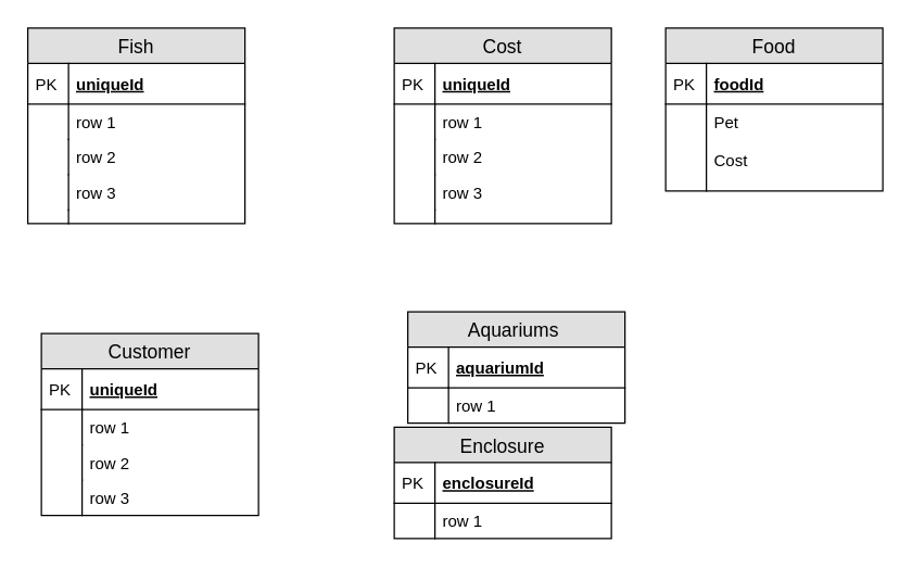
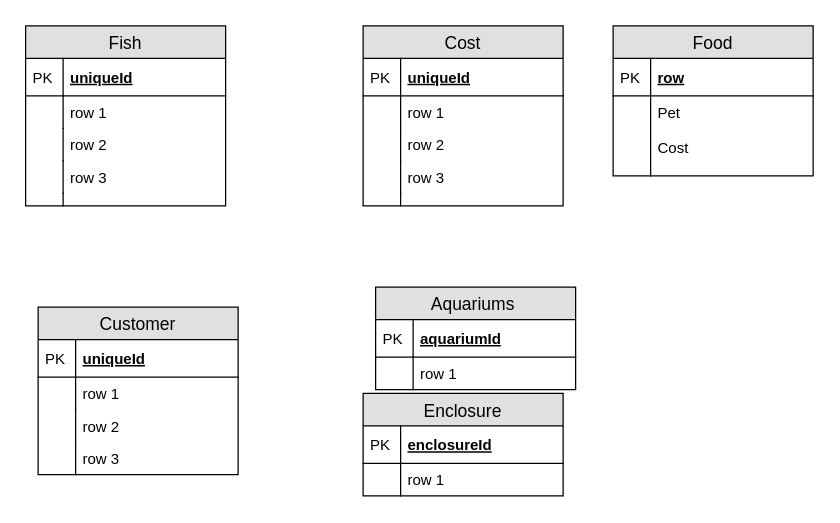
  <mxCell id="0" />
  <mxCell id="1" parent="0" />
  <mxCell id="2" value="Fish" style="swimlane;fontStyle=0;childLayout=stackLayout;horizontal=1;startSize=26;fillColor=#e0e0e0;horizontalStack=0;resizeParent=1;resizeParentMax=0;resizeLast=0;collapsible=1;marginBottom=0;swimlaneFillColor=#ffffff;align=center;fontSize=14;" vertex="1" parent="1"><mxGeometry x="20" y="20" width="160" height="144" as="geometry" /></mxCell>
  <mxCell id="3" value="uniqueId" style="shape=partialRectangle;top=0;left=0;right=0;bottom=1;align=left;verticalAlign=middle;fillColor=none;spacingLeft=34;spacingRight=4;overflow=hidden;rotatable=0;points=[[0,0.5],[1,0.5]];portConstraint=eastwest;dropTarget=0;fontStyle=5;fontSize=12;" vertex="1" parent="2"><mxGeometry y="26" width="160" height="30" as="geometry" /></mxCell>
  <mxCell id="4" value="PK" style="shape=partialRectangle;top=0;left=0;bottom=0;fillColor=none;align=left;verticalAlign=middle;spacingLeft=4;spacingRight=4;overflow=hidden;rotatable=0;points=[];portConstraint=eastwest;part=1;fontSize=12;" vertex="1" connectable="0" parent="3"><mxGeometry width="30" height="30" as="geometry" /></mxCell>
  <mxCell id="5" value="row 1" style="shape=partialRectangle;top=0;left=0;right=0;bottom=0;align=left;verticalAlign=top;fillColor=none;spacingLeft=34;spacingRight=4;overflow=hidden;rotatable=0;points=[[0,0.5],[1,0.5]];portConstraint=eastwest;dropTarget=0;fontSize=12;" vertex="1" parent="2"><mxGeometry y="56" width="160" height="26" as="geometry" /></mxCell>
  <mxCell id="6" value="" style="shape=partialRectangle;top=0;left=0;bottom=0;fillColor=none;align=left;verticalAlign=top;spacingLeft=4;spacingRight=4;overflow=hidden;rotatable=0;points=[];portConstraint=eastwest;part=1;fontSize=12;" vertex="1" connectable="0" parent="5"><mxGeometry width="30" height="26" as="geometry" /></mxCell>
  <mxCell id="7" value="row 2" style="shape=partialRectangle;top=0;left=0;right=0;bottom=0;align=left;verticalAlign=top;fillColor=none;spacingLeft=34;spacingRight=4;overflow=hidden;rotatable=0;points=[[0,0.5],[1,0.5]];portConstraint=eastwest;dropTarget=0;fontSize=12;" vertex="1" parent="2"><mxGeometry y="82" width="160" height="26" as="geometry" /></mxCell>
  <mxCell id="8" value="" style="shape=partialRectangle;top=0;left=0;bottom=0;fillColor=none;align=left;verticalAlign=top;spacingLeft=4;spacingRight=4;overflow=hidden;rotatable=0;points=[];portConstraint=eastwest;part=1;fontSize=12;" vertex="1" connectable="0" parent="7"><mxGeometry width="30" height="26" as="geometry" /></mxCell>
  <mxCell id="9" value="row 3" style="shape=partialRectangle;top=0;left=0;right=0;bottom=0;align=left;verticalAlign=top;fillColor=none;spacingLeft=34;spacingRight=4;overflow=hidden;rotatable=0;points=[[0,0.5],[1,0.5]];portConstraint=eastwest;dropTarget=0;fontSize=12;" vertex="1" parent="2"><mxGeometry y="108" width="160" height="26" as="geometry" /></mxCell>
  <mxCell id="10" value="" style="shape=partialRectangle;top=0;left=0;bottom=0;fillColor=none;align=left;verticalAlign=top;spacingLeft=4;spacingRight=4;overflow=hidden;rotatable=0;points=[];portConstraint=eastwest;part=1;fontSize=12;" vertex="1" connectable="0" parent="9"><mxGeometry width="30" height="26" as="geometry" /></mxCell>
  <mxCell id="11" value="" style="shape=partialRectangle;top=0;left=0;right=0;bottom=0;align=left;verticalAlign=top;fillColor=none;spacingLeft=34;spacingRight=4;overflow=hidden;rotatable=0;points=[[0,0.5],[1,0.5]];portConstraint=eastwest;dropTarget=0;fontSize=12;" vertex="1" parent="2"><mxGeometry y="134" width="160" height="10" as="geometry" /></mxCell>
  <mxCell id="12" value="" style="shape=partialRectangle;top=0;left=0;bottom=0;fillColor=none;align=left;verticalAlign=top;spacingLeft=4;spacingRight=4;overflow=hidden;rotatable=0;points=[];portConstraint=eastwest;part=1;fontSize=12;" vertex="1" connectable="0" parent="11"><mxGeometry width="30" height="10" as="geometry" /></mxCell>
  <mxCell id="13" value="Cost" style="swimlane;fontStyle=0;childLayout=stackLayout;horizontal=1;startSize=26;fillColor=#e0e0e0;horizontalStack=0;resizeParent=1;resizeParentMax=0;resizeLast=0;collapsible=1;marginBottom=0;swimlaneFillColor=#ffffff;align=center;fontSize=14;" vertex="1" parent="1"><mxGeometry x="290" y="20" width="160" height="144" as="geometry" /></mxCell>
  <mxCell id="14" value="uniqueId" style="shape=partialRectangle;top=0;left=0;right=0;bottom=1;align=left;verticalAlign=middle;fillColor=none;spacingLeft=34;spacingRight=4;overflow=hidden;rotatable=0;points=[[0,0.5],[1,0.5]];portConstraint=eastwest;dropTarget=0;fontStyle=5;fontSize=12;" vertex="1" parent="13"><mxGeometry y="26" width="160" height="30" as="geometry" /></mxCell>
  <mxCell id="15" value="PK" style="shape=partialRectangle;top=0;left=0;bottom=0;fillColor=none;align=left;verticalAlign=middle;spacingLeft=4;spacingRight=4;overflow=hidden;rotatable=0;points=[];portConstraint=eastwest;part=1;fontSize=12;" vertex="1" connectable="0" parent="14"><mxGeometry width="30" height="30" as="geometry" /></mxCell>
  <mxCell id="16" value="row 1" style="shape=partialRectangle;top=0;left=0;right=0;bottom=0;align=left;verticalAlign=top;fillColor=none;spacingLeft=34;spacingRight=4;overflow=hidden;rotatable=0;points=[[0,0.5],[1,0.5]];portConstraint=eastwest;dropTarget=0;fontSize=12;" vertex="1" parent="13"><mxGeometry y="56" width="160" height="26" as="geometry" /></mxCell>
  <mxCell id="17" value="" style="shape=partialRectangle;top=0;left=0;bottom=0;fillColor=none;align=left;verticalAlign=top;spacingLeft=4;spacingRight=4;overflow=hidden;rotatable=0;points=[];portConstraint=eastwest;part=1;fontSize=12;" vertex="1" connectable="0" parent="16"><mxGeometry width="30" height="26" as="geometry" /></mxCell>
  <mxCell id="18" value="row 2" style="shape=partialRectangle;top=0;left=0;right=0;bottom=0;align=left;verticalAlign=top;fillColor=none;spacingLeft=34;spacingRight=4;overflow=hidden;rotatable=0;points=[[0,0.5],[1,0.5]];portConstraint=eastwest;dropTarget=0;fontSize=12;" vertex="1" parent="13"><mxGeometry y="82" width="160" height="26" as="geometry" /></mxCell>
  <mxCell id="19" value="" style="shape=partialRectangle;top=0;left=0;bottom=0;fillColor=none;align=left;verticalAlign=top;spacingLeft=4;spacingRight=4;overflow=hidden;rotatable=0;points=[];portConstraint=eastwest;part=1;fontSize=12;" vertex="1" connectable="0" parent="18"><mxGeometry width="30" height="26" as="geometry" /></mxCell>
  <mxCell id="20" value="row 3" style="shape=partialRectangle;top=0;left=0;right=0;bottom=0;align=left;verticalAlign=top;fillColor=none;spacingLeft=34;spacingRight=4;overflow=hidden;rotatable=0;points=[[0,0.5],[1,0.5]];portConstraint=eastwest;dropTarget=0;fontSize=12;" vertex="1" parent="13"><mxGeometry y="108" width="160" height="26" as="geometry" /></mxCell>
  <mxCell id="21" value="" style="shape=partialRectangle;top=0;left=0;bottom=0;fillColor=none;align=left;verticalAlign=top;spacingLeft=4;spacingRight=4;overflow=hidden;rotatable=0;points=[];portConstraint=eastwest;part=1;fontSize=12;" vertex="1" connectable="0" parent="20"><mxGeometry width="30" height="26" as="geometry" /></mxCell>
  <mxCell id="22" value="" style="shape=partialRectangle;top=0;left=0;right=0;bottom=0;align=left;verticalAlign=top;fillColor=none;spacingLeft=34;spacingRight=4;overflow=hidden;rotatable=0;points=[[0,0.5],[1,0.5]];portConstraint=eastwest;dropTarget=0;fontSize=12;" vertex="1" parent="13"><mxGeometry y="134" width="160" height="10" as="geometry" /></mxCell>
  <mxCell id="23" value="" style="shape=partialRectangle;top=0;left=0;bottom=0;fillColor=none;align=left;verticalAlign=top;spacingLeft=4;spacingRight=4;overflow=hidden;rotatable=0;points=[];portConstraint=eastwest;part=1;fontSize=12;" vertex="1" connectable="0" parent="22"><mxGeometry width="30" height="10" as="geometry" /></mxCell>
  <mxCell id="24" value="Food" style="swimlane;fontStyle=0;childLayout=stackLayout;horizontal=1;startSize=26;fillColor=#e0e0e0;horizontalStack=0;resizeParent=1;resizeParentMax=0;resizeLast=0;collapsible=1;marginBottom=0;swimlaneFillColor=#ffffff;align=center;fontSize=14;" vertex="1" parent="1"><mxGeometry x="490" y="20" width="160" height="120" as="geometry" /></mxCell>
- <mxCell id="25" value="foodId" style="shape=partialRectangle;top=0;left=0;right=0;bottom=1;align=left;verticalAlign=middle;fillColor=none;spacingLeft=34;spacingRight=4;overflow=hidden;rotatable=0;points=[[0,0.5],[1,0.5]];portConstraint=eastwest;dropTarget=0;fontStyle=5;fontSize=12;" vertex="1" parent="24"><mxGeometry y="26" width="160" height="30" as="geometry" /></mxCell>
+ <mxCell id="25" value="row" style="shape=partialRectangle;top=0;left=0;right=0;bottom=1;align=left;verticalAlign=middle;fillColor=none;spacingLeft=34;spacingRight=4;overflow=hidden;rotatable=0;points=[[0,0.5],[1,0.5]];portConstraint=eastwest;dropTarget=0;fontStyle=5;fontSize=12;" vertex="1" parent="24"><mxGeometry y="26" width="160" height="30" as="geometry" /></mxCell>
  <mxCell id="26" value="PK" style="shape=partialRectangle;top=0;left=0;bottom=0;fillColor=none;align=left;verticalAlign=middle;spacingLeft=4;spacingRight=4;overflow=hidden;rotatable=0;points=[];portConstraint=eastwest;part=1;fontSize=12;" vertex="1" connectable="0" parent="25"><mxGeometry width="30" height="30" as="geometry" /></mxCell>
  <mxCell id="27" value="Pet&#10;&#10;Cost" style="shape=partialRectangle;top=0;left=0;right=0;bottom=0;align=left;verticalAlign=top;fillColor=none;spacingLeft=34;spacingRight=4;overflow=hidden;rotatable=0;points=[[0,0.5],[1,0.5]];portConstraint=eastwest;dropTarget=0;fontSize=12;" vertex="1" parent="24"><mxGeometry y="56" width="160" height="64" as="geometry" /></mxCell>
  <mxCell id="28" value="" style="shape=partialRectangle;top=0;left=0;bottom=0;fillColor=none;align=left;verticalAlign=top;spacingLeft=4;spacingRight=4;overflow=hidden;rotatable=0;points=[];portConstraint=eastwest;part=1;fontSize=12;" vertex="1" connectable="0" parent="27"><mxGeometry width="30" height="64" as="geometry" /></mxCell>
  <mxCell id="29" value="Customer" style="swimlane;fontStyle=0;childLayout=stackLayout;horizontal=1;startSize=26;fillColor=#e0e0e0;horizontalStack=0;resizeParent=1;resizeParentMax=0;resizeLast=0;collapsible=1;marginBottom=0;swimlaneFillColor=#ffffff;align=center;fontSize=14;" vertex="1" parent="1"><mxGeometry x="30" y="245" width="160" height="134" as="geometry" /></mxCell>
  <mxCell id="30" value="uniqueId" style="shape=partialRectangle;top=0;left=0;right=0;bottom=1;align=left;verticalAlign=middle;fillColor=none;spacingLeft=34;spacingRight=4;overflow=hidden;rotatable=0;points=[[0,0.5],[1,0.5]];portConstraint=eastwest;dropTarget=0;fontStyle=5;fontSize=12;" vertex="1" parent="29"><mxGeometry y="26" width="160" height="30" as="geometry" /></mxCell>
  <mxCell id="31" value="PK" style="shape=partialRectangle;top=0;left=0;bottom=0;fillColor=none;align=left;verticalAlign=middle;spacingLeft=4;spacingRight=4;overflow=hidden;rotatable=0;points=[];portConstraint=eastwest;part=1;fontSize=12;" vertex="1" connectable="0" parent="30"><mxGeometry width="30" height="30" as="geometry" /></mxCell>
  <mxCell id="32" value="row 1" style="shape=partialRectangle;top=0;left=0;right=0;bottom=0;align=left;verticalAlign=top;fillColor=none;spacingLeft=34;spacingRight=4;overflow=hidden;rotatable=0;points=[[0,0.5],[1,0.5]];portConstraint=eastwest;dropTarget=0;fontSize=12;" vertex="1" parent="29"><mxGeometry y="56" width="160" height="26" as="geometry" /></mxCell>
  <mxCell id="33" value="" style="shape=partialRectangle;top=0;left=0;bottom=0;fillColor=none;align=left;verticalAlign=top;spacingLeft=4;spacingRight=4;overflow=hidden;rotatable=0;points=[];portConstraint=eastwest;part=1;fontSize=12;" vertex="1" connectable="0" parent="32"><mxGeometry width="30" height="26" as="geometry" /></mxCell>
  <mxCell id="34" value="row 2" style="shape=partialRectangle;top=0;left=0;right=0;bottom=0;align=left;verticalAlign=top;fillColor=none;spacingLeft=34;spacingRight=4;overflow=hidden;rotatable=0;points=[[0,0.5],[1,0.5]];portConstraint=eastwest;dropTarget=0;fontSize=12;" vertex="1" parent="29"><mxGeometry y="82" width="160" height="26" as="geometry" /></mxCell>
  <mxCell id="35" value="" style="shape=partialRectangle;top=0;left=0;bottom=0;fillColor=none;align=left;verticalAlign=top;spacingLeft=4;spacingRight=4;overflow=hidden;rotatable=0;points=[];portConstraint=eastwest;part=1;fontSize=12;" vertex="1" connectable="0" parent="34"><mxGeometry width="30" height="26" as="geometry" /></mxCell>
  <mxCell id="36" value="row 3" style="shape=partialRectangle;top=0;left=0;right=0;bottom=0;align=left;verticalAlign=top;fillColor=none;spacingLeft=34;spacingRight=4;overflow=hidden;rotatable=0;points=[[0,0.5],[1,0.5]];portConstraint=eastwest;dropTarget=0;fontSize=12;" vertex="1" parent="29"><mxGeometry y="108" width="160" height="26" as="geometry" /></mxCell>
  <mxCell id="37" value="" style="shape=partialRectangle;top=0;left=0;bottom=0;fillColor=none;align=left;verticalAlign=top;spacingLeft=4;spacingRight=4;overflow=hidden;rotatable=0;points=[];portConstraint=eastwest;part=1;fontSize=12;" vertex="1" connectable="0" parent="36"><mxGeometry width="30" height="26" as="geometry" /></mxCell>
  <mxCell id="38" value="Enclosure" style="swimlane;fontStyle=0;childLayout=stackLayout;horizontal=1;startSize=26;fillColor=#e0e0e0;horizontalStack=0;resizeParent=1;resizeParentMax=0;resizeLast=0;collapsible=1;marginBottom=0;swimlaneFillColor=#ffffff;align=center;fontSize=14;" vertex="1" parent="1"><mxGeometry x="290" y="314" width="160" height="82" as="geometry" /></mxCell>
  <mxCell id="39" value="enclosureId" style="shape=partialRectangle;top=0;left=0;right=0;bottom=1;align=left;verticalAlign=middle;fillColor=none;spacingLeft=34;spacingRight=4;overflow=hidden;rotatable=0;points=[[0,0.5],[1,0.5]];portConstraint=eastwest;dropTarget=0;fontStyle=5;fontSize=12;" vertex="1" parent="38"><mxGeometry y="26" width="160" height="30" as="geometry" /></mxCell>
  <mxCell id="40" value="PK" style="shape=partialRectangle;top=0;left=0;bottom=0;fillColor=none;align=left;verticalAlign=middle;spacingLeft=4;spacingRight=4;overflow=hidden;rotatable=0;points=[];portConstraint=eastwest;part=1;fontSize=12;" vertex="1" connectable="0" parent="39"><mxGeometry width="30" height="30" as="geometry" /></mxCell>
  <mxCell id="41" value="row 1" style="shape=partialRectangle;top=0;left=0;right=0;bottom=0;align=left;verticalAlign=top;fillColor=none;spacingLeft=34;spacingRight=4;overflow=hidden;rotatable=0;points=[[0,0.5],[1,0.5]];portConstraint=eastwest;dropTarget=0;fontSize=12;" vertex="1" parent="38"><mxGeometry y="56" width="160" height="26" as="geometry" /></mxCell>
  <mxCell id="42" value="" style="shape=partialRectangle;top=0;left=0;bottom=0;fillColor=none;align=left;verticalAlign=top;spacingLeft=4;spacingRight=4;overflow=hidden;rotatable=0;points=[];portConstraint=eastwest;part=1;fontSize=12;" vertex="1" connectable="0" parent="41"><mxGeometry width="30" height="26" as="geometry" /></mxCell>
  <mxCell id="43" value="Aquariums " style="swimlane;fontStyle=0;childLayout=stackLayout;horizontal=1;startSize=26;fillColor=#e0e0e0;horizontalStack=0;resizeParent=1;resizeParentMax=0;resizeLast=0;collapsible=1;marginBottom=0;swimlaneFillColor=#ffffff;align=center;fontSize=14;" vertex="1" parent="1"><mxGeometry x="300" y="229" width="160" height="82" as="geometry" /></mxCell>
  <mxCell id="44" value="aquariumId" style="shape=partialRectangle;top=0;left=0;right=0;bottom=1;align=left;verticalAlign=middle;fillColor=none;spacingLeft=34;spacingRight=4;overflow=hidden;rotatable=0;points=[[0,0.5],[1,0.5]];portConstraint=eastwest;dropTarget=0;fontStyle=5;fontSize=12;" vertex="1" parent="43"><mxGeometry y="26" width="160" height="30" as="geometry" /></mxCell>
  <mxCell id="45" value="PK" style="shape=partialRectangle;top=0;left=0;bottom=0;fillColor=none;align=left;verticalAlign=middle;spacingLeft=4;spacingRight=4;overflow=hidden;rotatable=0;points=[];portConstraint=eastwest;part=1;fontSize=12;" vertex="1" connectable="0" parent="44"><mxGeometry width="30" height="30" as="geometry" /></mxCell>
  <mxCell id="46" value="row 1" style="shape=partialRectangle;top=0;left=0;right=0;bottom=0;align=left;verticalAlign=top;fillColor=none;spacingLeft=34;spacingRight=4;overflow=hidden;rotatable=0;points=[[0,0.5],[1,0.5]];portConstraint=eastwest;dropTarget=0;fontSize=12;" vertex="1" parent="43"><mxGeometry y="56" width="160" height="26" as="geometry" /></mxCell>
  <mxCell id="47" value="" style="shape=partialRectangle;top=0;left=0;bottom=0;fillColor=none;align=left;verticalAlign=top;spacingLeft=4;spacingRight=4;overflow=hidden;rotatable=0;points=[];portConstraint=eastwest;part=1;fontSize=12;" vertex="1" connectable="0" parent="46"><mxGeometry width="30" height="26" as="geometry" /></mxCell>
